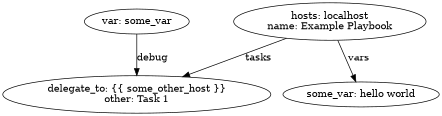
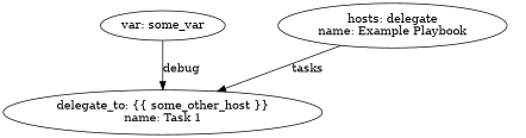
  digraph {
    n1 [label="var: some_var\n"]
-   n2 [label="delegate_to: {{ some_other_host }}\nother: Task 1\n"]
-   n3 [label="some_var: hello world\n"]
-   n4 [label="hosts: localhost\nname: Example Playbook\n"]
+   n2 [label="delegate_to: {{ some_other_host }}\nname: Task 1\n"]
+   n4 [label="hosts: delegate\nname: Example Playbook\n"]
    n1 -> n2 [label=debug]
    n4 -> n2 [label=tasks]
-   n4 -> n3 [label=vars]
  }
